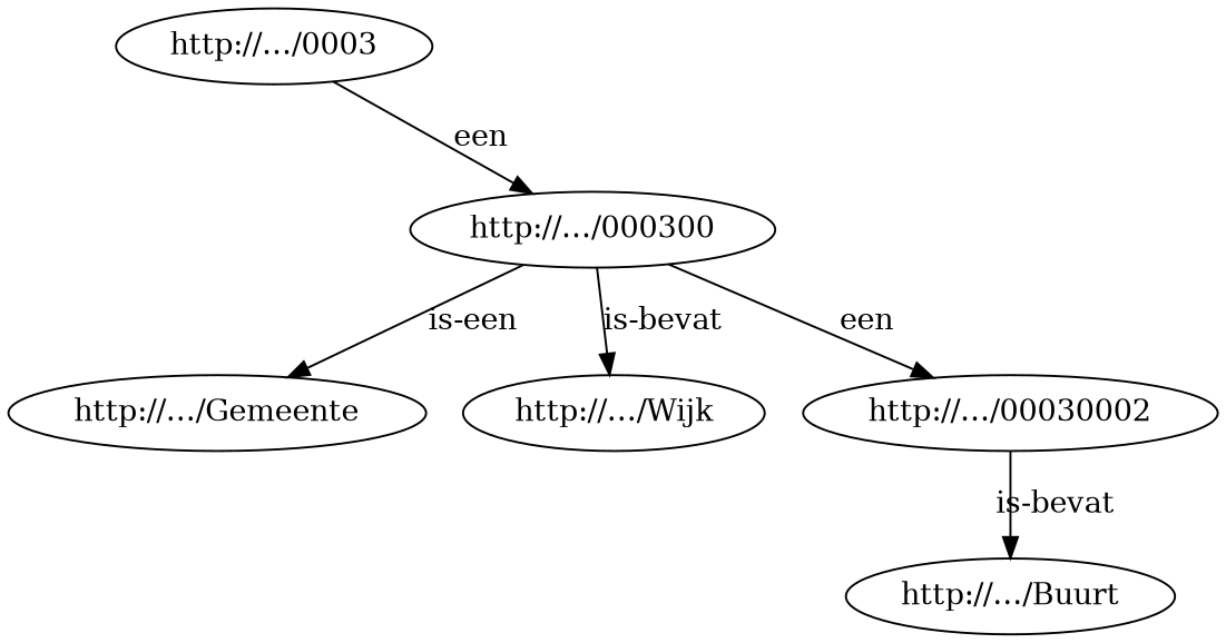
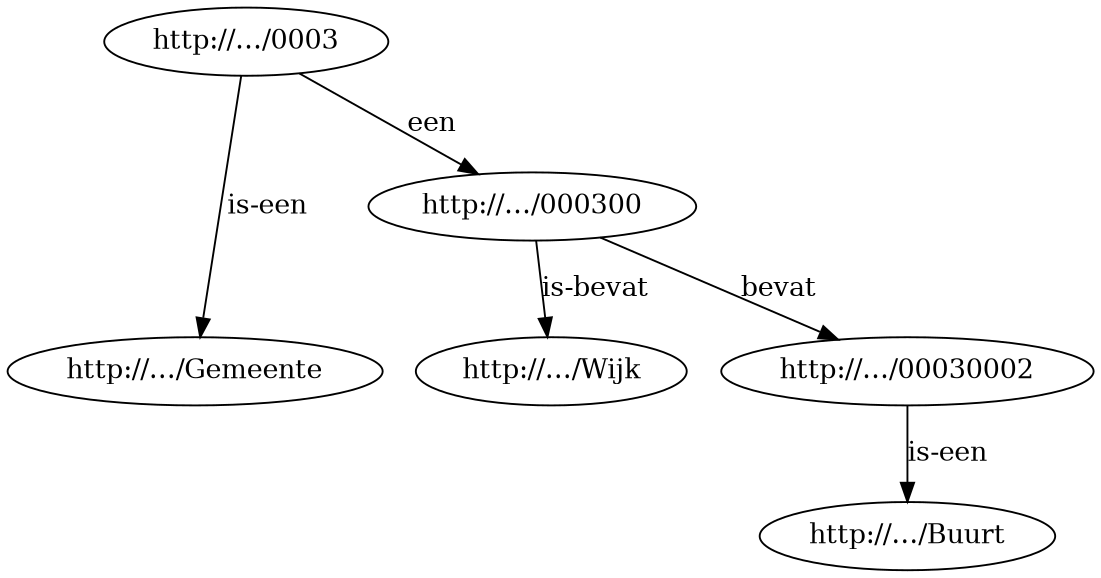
  digraph {
    n1 [label="http://…/00030002"]
    n2 [label="http://…/Buurt"]
    n3 [label="http://…/0003"]
    n4 [label="http://…/000300"]
    n5 [label="http://…/Gemeente"]
    n6 [label="http://…/Wijk"]
-   n1 -> n2 [label="is-bevat"]
+   n1 -> n2 [label="is-een"]
    n3 -> n4 [label=een]
-   n4 -> n5 [label="is-een"]
-   n4 -> n1 [label=een]
+   n3 -> n5 [label="is-een"]
+   n4 -> n1 [label=bevat]
    n4 -> n6 [label="is-bevat"]
  }
